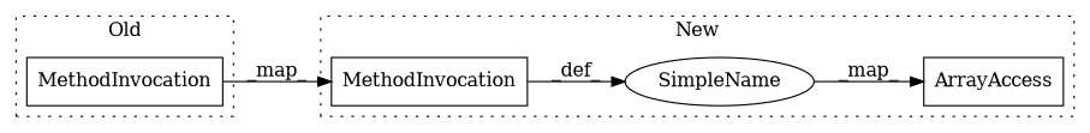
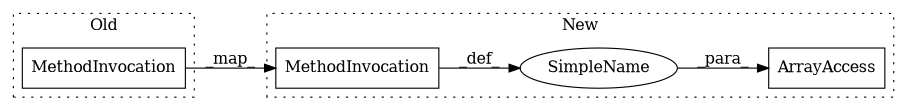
  digraph {
    rankdir=LR
    node [a=32 l="7,1" shape=box]
    n1 [a=2 l="8,1" label=ArrayAccess s="3823,3854"]
    n2 [label=MethodInvocation s="3837,3853"]
    n3 [a=42 label=SimpleName shape=ellipse l=""]
    n4 [label=MethodInvocation s="3915,3931"]
    subgraph cluster_1 {
      label=New
      style=dotted
      n1
      n2
      n3
    }
    subgraph cluster_2 {
      label=Old
      style=dotted
      n4
    }
    n2 -> n3 [label=_def_]
-   n3 -> n1 [label=_map_]
+   n3 -> n1 [label=_para_]
    n4 -> n2 [label=_map_]
  }
